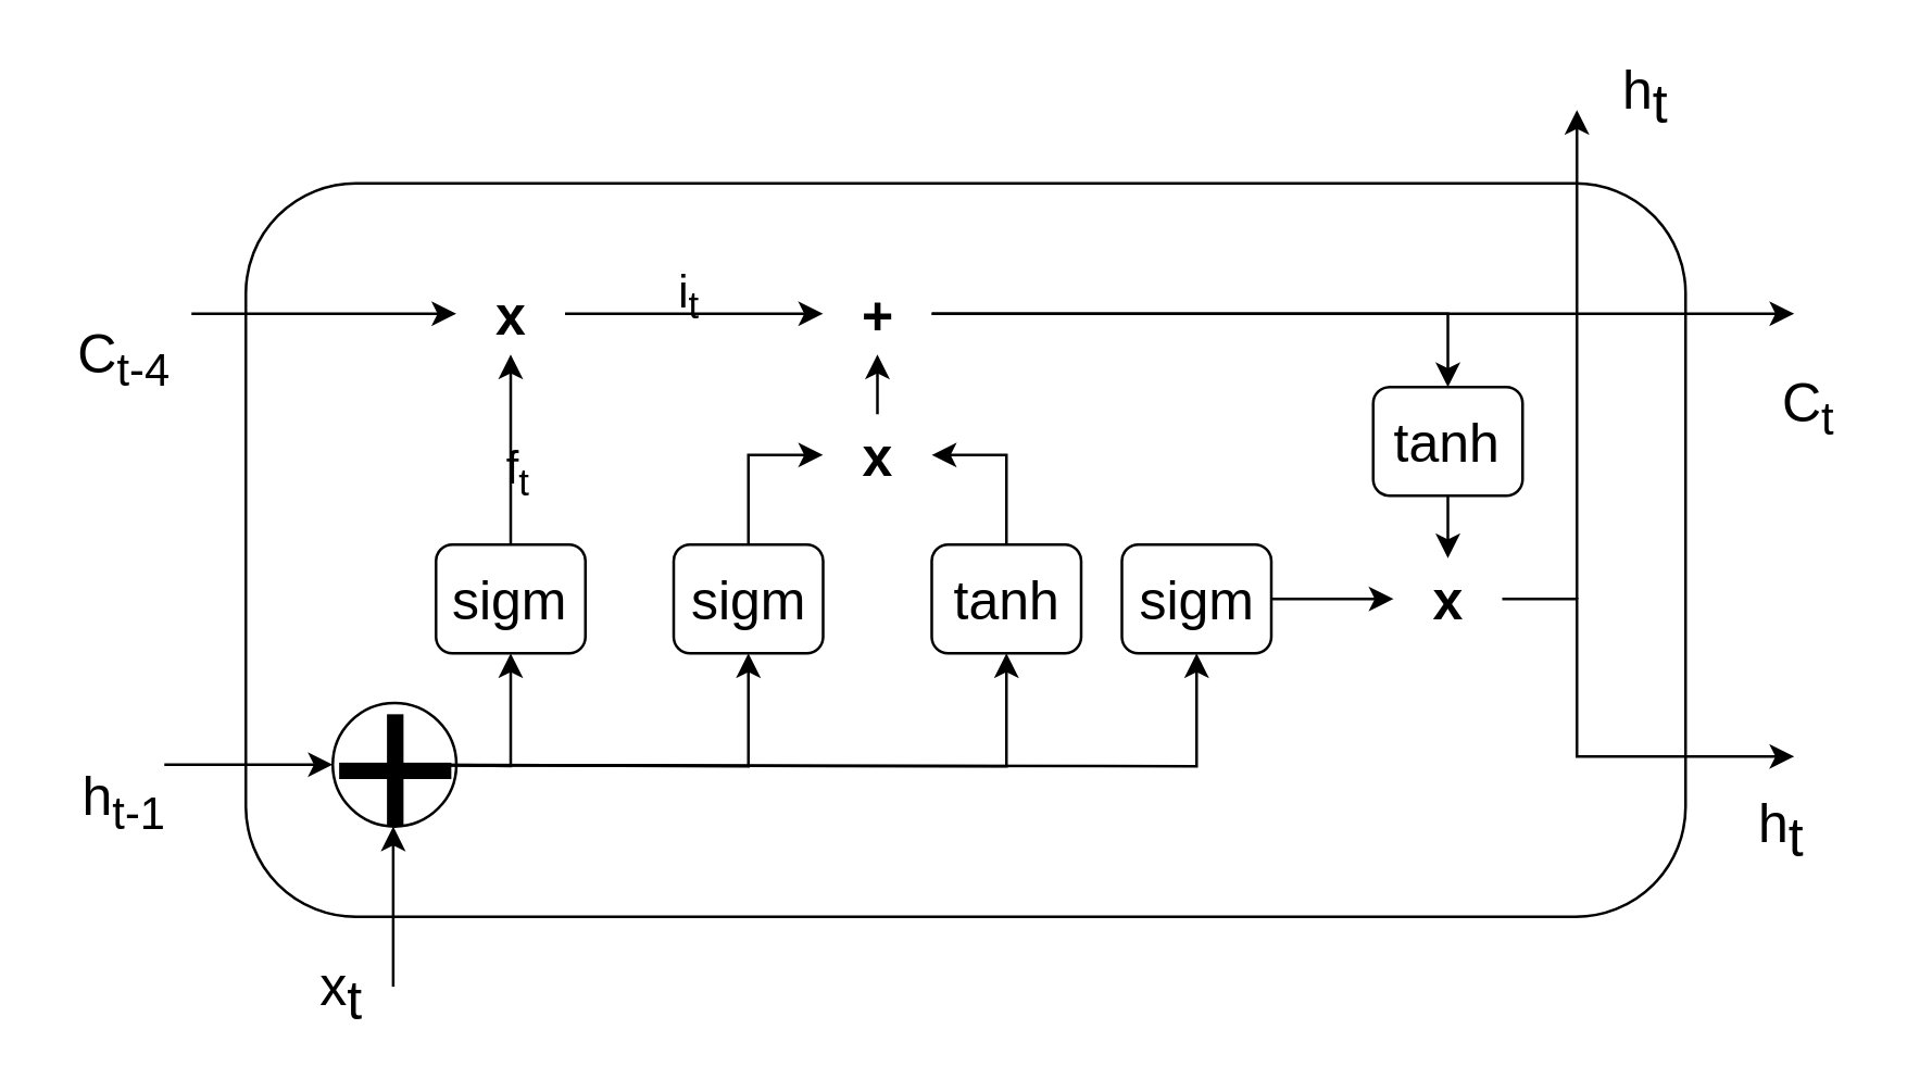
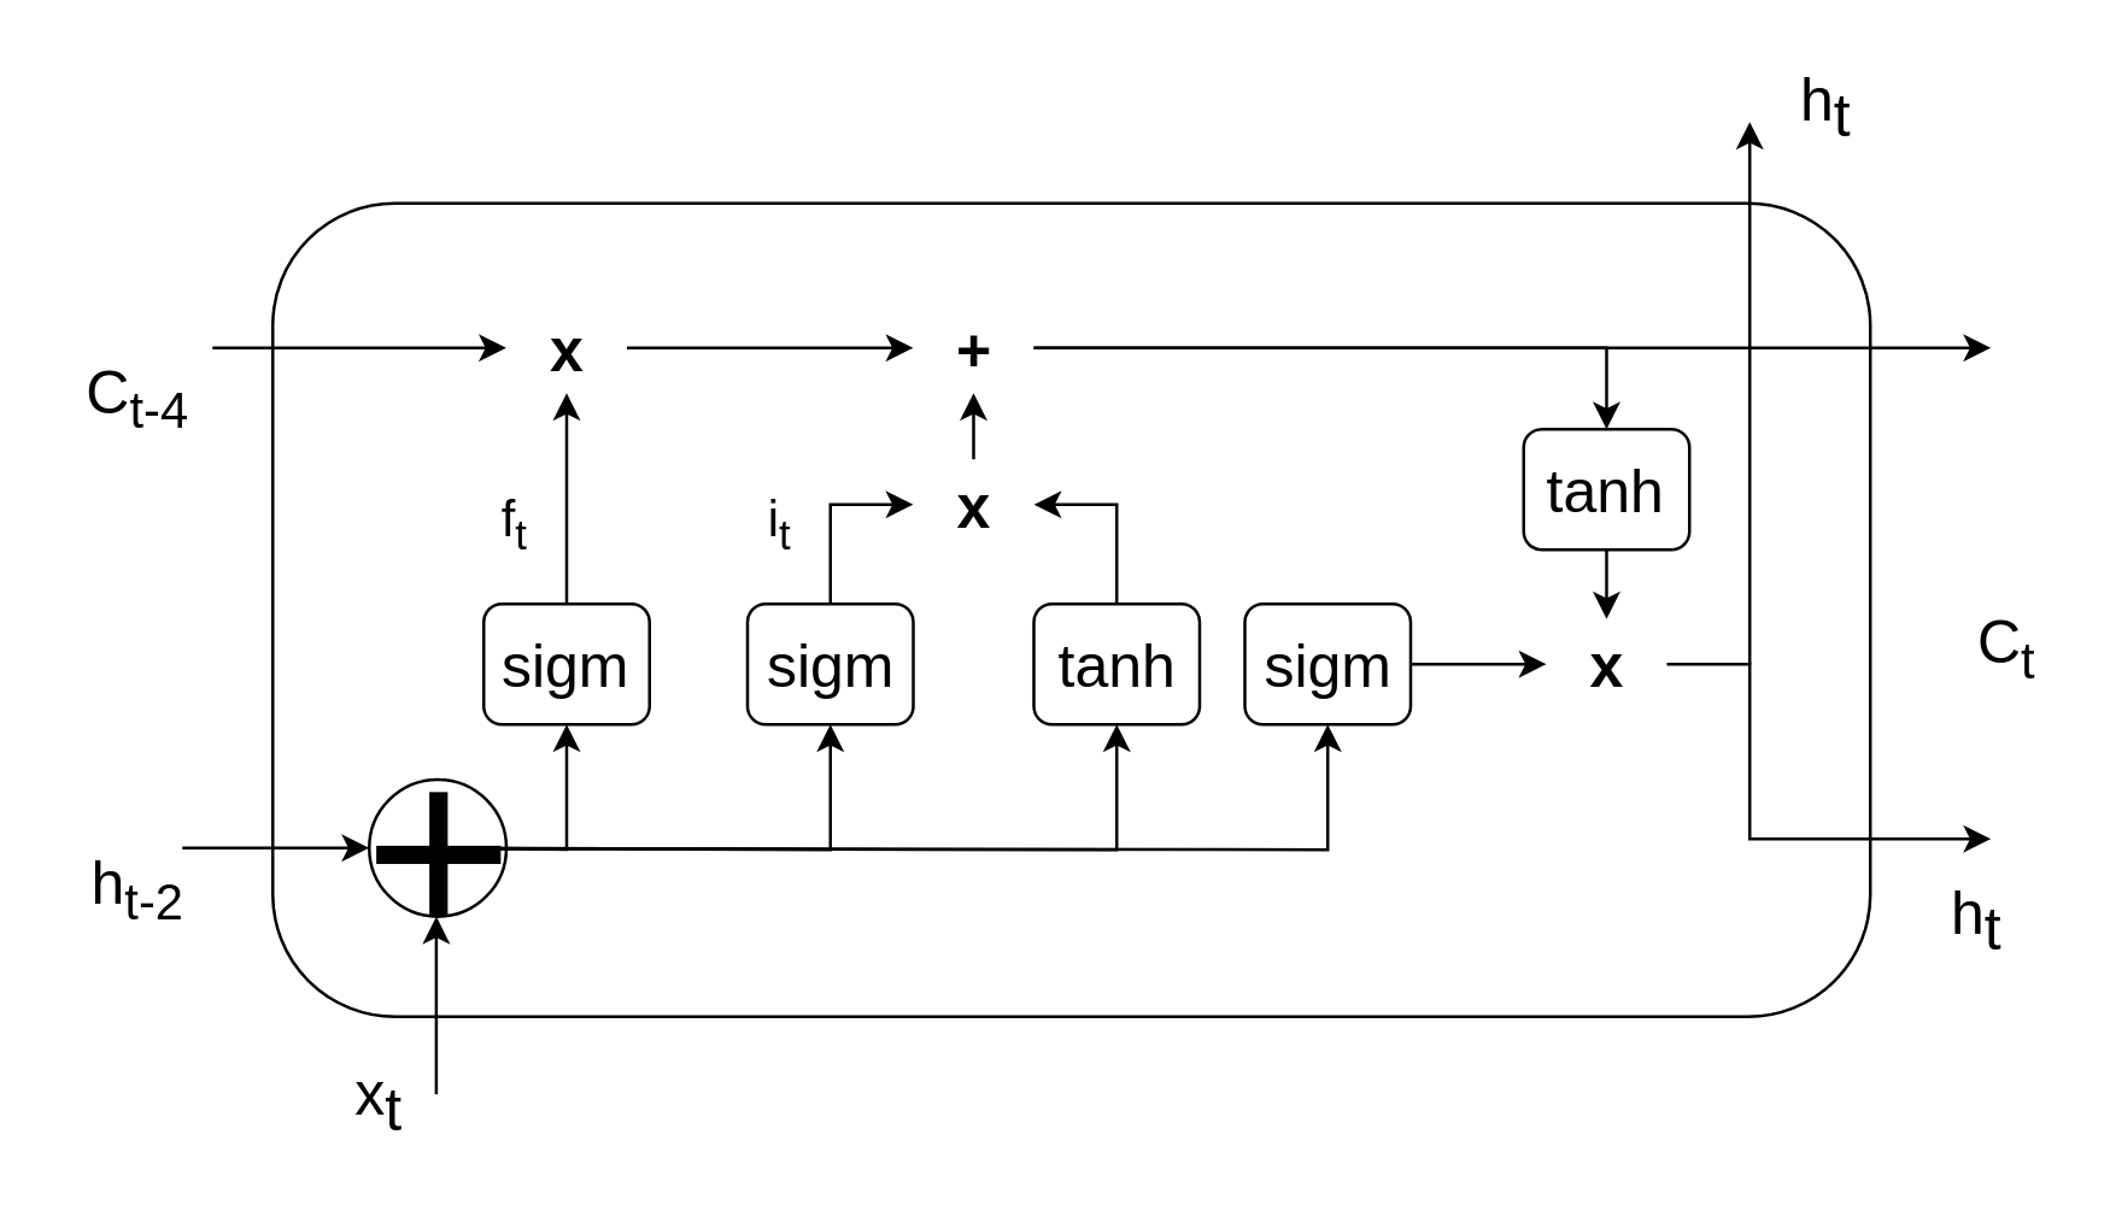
  <mxCell id="0" />
  <mxCell id="1" parent="0" />
  <mxCell id="2" value="" style="rounded=1;whiteSpace=wrap;html=1;fillColor=none;" parent="1" vertex="1"><mxGeometry x="90" y="67" width="530" height="270" as="geometry" /></mxCell>
  <mxCell id="3" value="+" style="text;html=1;align=center;verticalAlign=middle;resizable=0;points=[];autosize=1;fontSize=85;" parent="1" vertex="1"><mxGeometry x="110" y="227" width="70" height="110" as="geometry" /></mxCell>
  <mxCell id="4" style="edgeStyle=orthogonalEdgeStyle;rounded=0;orthogonalLoop=1;jettySize=auto;html=1;exitX=1;exitY=0.5;exitDx=0;exitDy=0;endArrow=classic;endFill=1;fontSize=20;" edge="1" parent="1" target="25"><mxGeometry relative="1" as="geometry"><mxPoint x="150" y="281" as="sourcePoint" /></mxGeometry></mxCell>
  <mxCell id="5" style="edgeStyle=orthogonalEdgeStyle;rounded=0;orthogonalLoop=1;jettySize=auto;html=1;entryX=0.5;entryY=1;entryDx=0;entryDy=0;endArrow=classic;endFill=1;fontSize=20;" edge="1" parent="1" target="28"><mxGeometry relative="1" as="geometry"><mxPoint x="150" y="281.1" as="sourcePoint" /></mxGeometry></mxCell>
  <mxCell id="6" style="edgeStyle=orthogonalEdgeStyle;rounded=0;orthogonalLoop=1;jettySize=auto;html=1;entryX=0.5;entryY=1;entryDx=0;entryDy=0;endArrow=classic;endFill=1;fontSize=20;" edge="1" parent="1" target="23"><mxGeometry relative="1" as="geometry"><mxPoint x="150" y="281.1" as="sourcePoint" /></mxGeometry></mxCell>
  <mxCell id="7" style="edgeStyle=orthogonalEdgeStyle;rounded=0;orthogonalLoop=1;jettySize=auto;html=1;entryX=0.5;entryY=1;entryDx=0;entryDy=0;endArrow=classic;endFill=1;fontSize=20;" edge="1" parent="1" target="33"><mxGeometry relative="1" as="geometry"><mxPoint x="150" y="281.1" as="sourcePoint" /></mxGeometry></mxCell>
  <mxCell id="8" value="" style="ellipse;whiteSpace=wrap;html=1;aspect=fixed;fillColor=none;" parent="1" vertex="1"><mxGeometry x="122" y="258.25" width="45.5" height="45.5" as="geometry" /></mxCell>
  <mxCell id="9" value="x&lt;sub style=&quot;font-size: 20px;&quot;&gt;t&lt;/sub&gt;" style="text;html=1;align=center;verticalAlign=middle;resizable=0;points=[];autosize=1;fontSize=20;" parent="1" vertex="1"><mxGeometry x="110" y="350" width="30" height="30" as="geometry" /></mxCell>
- <mxCell id="10" value="h&lt;span style=&quot;font-size: 20px&quot;&gt;&lt;sub&gt;t-1&lt;/sub&gt;&lt;/span&gt;" style="text;html=1;align=center;verticalAlign=middle;resizable=0;points=[];autosize=1;fontSize=20;" parent="1" vertex="1"><mxGeometry x="20" y="275" width="50" height="40" as="geometry" /></mxCell>
+ <mxCell id="10" value="h&lt;span style=&quot;font-size: 20px&quot;&gt;&lt;sub&gt;t-2&lt;/sub&gt;&lt;/span&gt;" style="text;html=1;align=center;verticalAlign=middle;resizable=0;points=[];autosize=1;fontSize=20;" parent="1" vertex="1"><mxGeometry x="20" y="275" width="50" height="40" as="geometry" /></mxCell>
  <mxCell id="11" value="h&lt;sub style=&quot;font-size: 20px;&quot;&gt;t&lt;br style=&quot;font-size: 20px;&quot;&gt;&lt;/sub&gt;" style="text;html=1;align=center;verticalAlign=middle;resizable=0;points=[];autosize=1;fontSize=20;" parent="1" vertex="1"><mxGeometry x="640" y="290" width="30" height="30" as="geometry" /></mxCell>
  <mxCell id="12" value="C&lt;sub&gt;t-4&lt;/sub&gt;" style="text;html=1;align=center;verticalAlign=middle;resizable=0;points=[];autosize=1;fontSize=20;" vertex="1" parent="1"><mxGeometry x="20" y="112" width="50" height="40" as="geometry" /></mxCell>
- <mxCell id="13" value="C&lt;sub&gt;t&lt;/sub&gt;" style="text;html=1;align=center;verticalAlign=middle;resizable=0;points=[];autosize=1;fontSize=20;" vertex="1" parent="1"><mxGeometry x="650" y="130" width="30" height="40" as="geometry" /></mxCell>
+ <mxCell id="13" value="C&lt;sub&gt;t&lt;/sub&gt;" style="text;html=1;align=center;verticalAlign=middle;resizable=0;points=[];autosize=1;fontSize=20;" vertex="1" parent="1"><mxGeometry x="650" y="195" width="30" height="40" as="geometry" /></mxCell>
  <mxCell id="14" style="edgeStyle=orthogonalEdgeStyle;rounded=0;orthogonalLoop=1;jettySize=auto;html=1;exitX=1;exitY=0.5;exitDx=0;exitDy=0;entryX=0;entryY=0.5;entryDx=0;entryDy=0;fontSize=20;endArrow=classic;endFill=1;" edge="1" parent="1" source="15" target="18"><mxGeometry relative="1" as="geometry" /></mxCell>
  <mxCell id="15" value="x" style="rounded=1;whiteSpace=wrap;html=1;fontSize=20;fillColor=none;fontStyle=1;strokeColor=none;" vertex="1" parent="1"><mxGeometry x="167.5" y="100" width="40" height="30" as="geometry" /></mxCell>
  <mxCell id="16" style="edgeStyle=orthogonalEdgeStyle;rounded=0;orthogonalLoop=1;jettySize=auto;html=1;exitX=1;exitY=0.5;exitDx=0;exitDy=0;endArrow=classic;endFill=1;fontSize=20;" edge="1" parent="1" source="18"><mxGeometry relative="1" as="geometry"><mxPoint x="660" y="115" as="targetPoint" /></mxGeometry></mxCell>
  <mxCell id="17" style="edgeStyle=orthogonalEdgeStyle;rounded=0;orthogonalLoop=1;jettySize=auto;html=1;entryX=0.5;entryY=0;entryDx=0;entryDy=0;endArrow=classic;endFill=1;fontSize=20;" edge="1" parent="1" source="18" target="35"><mxGeometry relative="1" as="geometry" /></mxCell>
  <mxCell id="18" value="+" style="rounded=1;whiteSpace=wrap;html=1;fontSize=20;fillColor=none;fontStyle=1;strokeColor=none;" vertex="1" parent="1"><mxGeometry x="302.5" y="100" width="40" height="30" as="geometry" /></mxCell>
  <mxCell id="19" value="" style="endArrow=classic;html=1;fontSize=20;entryX=0;entryY=0.5;entryDx=0;entryDy=0;endFill=1;" edge="1" parent="1" target="15"><mxGeometry width="50" height="50" relative="1" as="geometry"><mxPoint x="70" y="115" as="sourcePoint" /><mxPoint x="110" y="90" as="targetPoint" /></mxGeometry></mxCell>
  <mxCell id="20" value="" style="endArrow=classic;html=1;fontSize=20;entryX=0;entryY=0.5;entryDx=0;entryDy=0;endFill=1;" edge="1" parent="1" target="8"><mxGeometry width="50" height="50" relative="1" as="geometry"><mxPoint x="60" y="281" as="sourcePoint" /><mxPoint x="120" y="227" as="targetPoint" /></mxGeometry></mxCell>
  <mxCell id="21" value="" style="endArrow=classic;html=1;fontSize=20;entryX=0;entryY=0.5;entryDx=0;entryDy=0;endFill=1;" edge="1" parent="1"><mxGeometry width="50" height="50" relative="1" as="geometry"><mxPoint x="144.25" y="362.75" as="sourcePoint" /><mxPoint x="144.25" y="303.75" as="targetPoint" /></mxGeometry></mxCell>
  <mxCell id="22" style="edgeStyle=orthogonalEdgeStyle;rounded=0;orthogonalLoop=1;jettySize=auto;html=1;exitX=0.5;exitY=0;exitDx=0;exitDy=0;entryX=1;entryY=0.5;entryDx=0;entryDy=0;endArrow=classic;endFill=1;fontSize=20;" edge="1" parent="1" source="23" target="30"><mxGeometry relative="1" as="geometry" /></mxCell>
  <mxCell id="23" value="tanh" style="rounded=1;whiteSpace=wrap;html=1;fillColor=none;fontSize=20;" vertex="1" parent="1"><mxGeometry x="342.5" y="200" width="55" height="40" as="geometry" /></mxCell>
  <mxCell id="24" style="edgeStyle=orthogonalEdgeStyle;rounded=0;orthogonalLoop=1;jettySize=auto;html=1;exitX=0.5;exitY=0;exitDx=0;exitDy=0;entryX=0.5;entryY=1;entryDx=0;entryDy=0;endArrow=classic;endFill=1;fontSize=20;" edge="1" parent="1" source="25" target="15"><mxGeometry relative="1" as="geometry" /></mxCell>
  <mxCell id="25" value="sigm" style="rounded=1;whiteSpace=wrap;html=1;fillColor=none;fontSize=20;" vertex="1" parent="1"><mxGeometry x="160" y="200" width="55" height="40" as="geometry" /></mxCell>
- <mxCell id="26" value="&lt;span style=&quot;font-size: 16.667px&quot;&gt;f&lt;sub&gt;t&lt;/sub&gt;&lt;/span&gt;" style="text;html=1;align=center;verticalAlign=middle;resizable=0;points=[];autosize=1;fontSize=20;" vertex="1" parent="1"><mxGeometry x="180" y="152" width="20" height="40" as="geometry" /></mxCell>
+ <mxCell id="26" value="&lt;span style=&quot;font-size: 16.667px&quot;&gt;f&lt;sub&gt;t&lt;/sub&gt;&lt;/span&gt;" style="text;html=1;align=center;verticalAlign=middle;resizable=0;points=[];autosize=1;fontSize=20;" vertex="1" parent="1"><mxGeometry x="160" y="152" width="20" height="40" as="geometry" /></mxCell>
  <mxCell id="27" style="edgeStyle=orthogonalEdgeStyle;rounded=0;orthogonalLoop=1;jettySize=auto;html=1;entryX=0;entryY=0.5;entryDx=0;entryDy=0;endArrow=classic;endFill=1;fontSize=20;" edge="1" parent="1" source="28" target="30"><mxGeometry relative="1" as="geometry" /></mxCell>
  <mxCell id="28" value="sigm" style="rounded=1;whiteSpace=wrap;html=1;fillColor=none;fontSize=20;" vertex="1" parent="1"><mxGeometry x="247.5" y="200" width="55" height="40" as="geometry" /></mxCell>
  <mxCell id="29" style="edgeStyle=orthogonalEdgeStyle;rounded=0;orthogonalLoop=1;jettySize=auto;html=1;exitX=0.5;exitY=0;exitDx=0;exitDy=0;entryX=0.5;entryY=1;entryDx=0;entryDy=0;endArrow=classic;endFill=1;fontSize=20;" edge="1" parent="1" source="30" target="18"><mxGeometry relative="1" as="geometry" /></mxCell>
  <mxCell id="30" value="x" style="rounded=1;whiteSpace=wrap;html=1;fontSize=20;fillColor=none;fontStyle=1;strokeColor=none;" vertex="1" parent="1"><mxGeometry x="302.5" y="152" width="40" height="30" as="geometry" /></mxCell>
- <mxCell id="31" value="&lt;span style=&quot;font-size: 16.667px&quot;&gt;i&lt;sub&gt;t&lt;/sub&gt;&lt;/span&gt;" style="text;html=1;align=center;verticalAlign=middle;resizable=0;points=[];autosize=1;fontSize=20;" vertex="1" parent="1"><mxGeometry x="242.5" y="87" width="20" height="40" as="geometry" /></mxCell>
+ <mxCell id="31" value="&lt;span style=&quot;font-size: 16.667px&quot;&gt;i&lt;sub&gt;t&lt;/sub&gt;&lt;/span&gt;" style="text;html=1;align=center;verticalAlign=middle;resizable=0;points=[];autosize=1;fontSize=20;" vertex="1" parent="1"><mxGeometry x="247.5" y="152" width="20" height="40" as="geometry" /></mxCell>
  <mxCell id="32" style="edgeStyle=orthogonalEdgeStyle;rounded=0;orthogonalLoop=1;jettySize=auto;html=1;exitX=1;exitY=0.5;exitDx=0;exitDy=0;entryX=0;entryY=0.5;entryDx=0;entryDy=0;endArrow=classic;endFill=1;fontSize=20;" edge="1" parent="1" source="33" target="37"><mxGeometry relative="1" as="geometry" /></mxCell>
  <mxCell id="33" value="sigm" style="rounded=1;whiteSpace=wrap;html=1;fillColor=none;fontSize=20;" vertex="1" parent="1"><mxGeometry x="412.5" y="200" width="55" height="40" as="geometry" /></mxCell>
  <mxCell id="34" style="edgeStyle=orthogonalEdgeStyle;rounded=0;orthogonalLoop=1;jettySize=auto;html=1;exitX=0.5;exitY=1;exitDx=0;exitDy=0;entryX=0.5;entryY=0;entryDx=0;entryDy=0;endArrow=classic;endFill=1;fontSize=20;" edge="1" parent="1" source="35" target="37"><mxGeometry relative="1" as="geometry" /></mxCell>
  <mxCell id="35" value="tanh" style="rounded=1;whiteSpace=wrap;html=1;fillColor=none;fontSize=20;" vertex="1" parent="1"><mxGeometry x="505" y="142" width="55" height="40" as="geometry" /></mxCell>
  <mxCell id="36" style="edgeStyle=orthogonalEdgeStyle;rounded=0;orthogonalLoop=1;jettySize=auto;html=1;exitX=1;exitY=0.5;exitDx=0;exitDy=0;endArrow=classic;endFill=1;fontSize=20;" edge="1" parent="1" source="37"><mxGeometry relative="1" as="geometry"><mxPoint x="660" y="278" as="targetPoint" /><Array as="points"><mxPoint x="580" y="220" /><mxPoint x="580" y="278" /></Array></mxGeometry></mxCell>
  <mxCell id="37" value="x" style="rounded=1;whiteSpace=wrap;html=1;fontSize=20;fillColor=none;fontStyle=1;strokeColor=none;" vertex="1" parent="1"><mxGeometry x="512.5" y="205" width="40" height="30" as="geometry" /></mxCell>
  <mxCell id="38" value="" style="endArrow=classic;html=1;fontSize=20;" edge="1" parent="1"><mxGeometry width="50" height="50" relative="1" as="geometry"><mxPoint x="580" y="220" as="sourcePoint" /><mxPoint x="580" y="40" as="targetPoint" /></mxGeometry></mxCell>
  <mxCell id="39" value="h&lt;sub style=&quot;font-size: 20px;&quot;&gt;t&lt;br style=&quot;font-size: 20px;&quot;&gt;&lt;/sub&gt;" style="text;html=1;align=center;verticalAlign=middle;resizable=0;points=[];autosize=1;fontSize=20;" vertex="1" parent="1"><mxGeometry x="590" y="20" width="30" height="30" as="geometry" /></mxCell>
